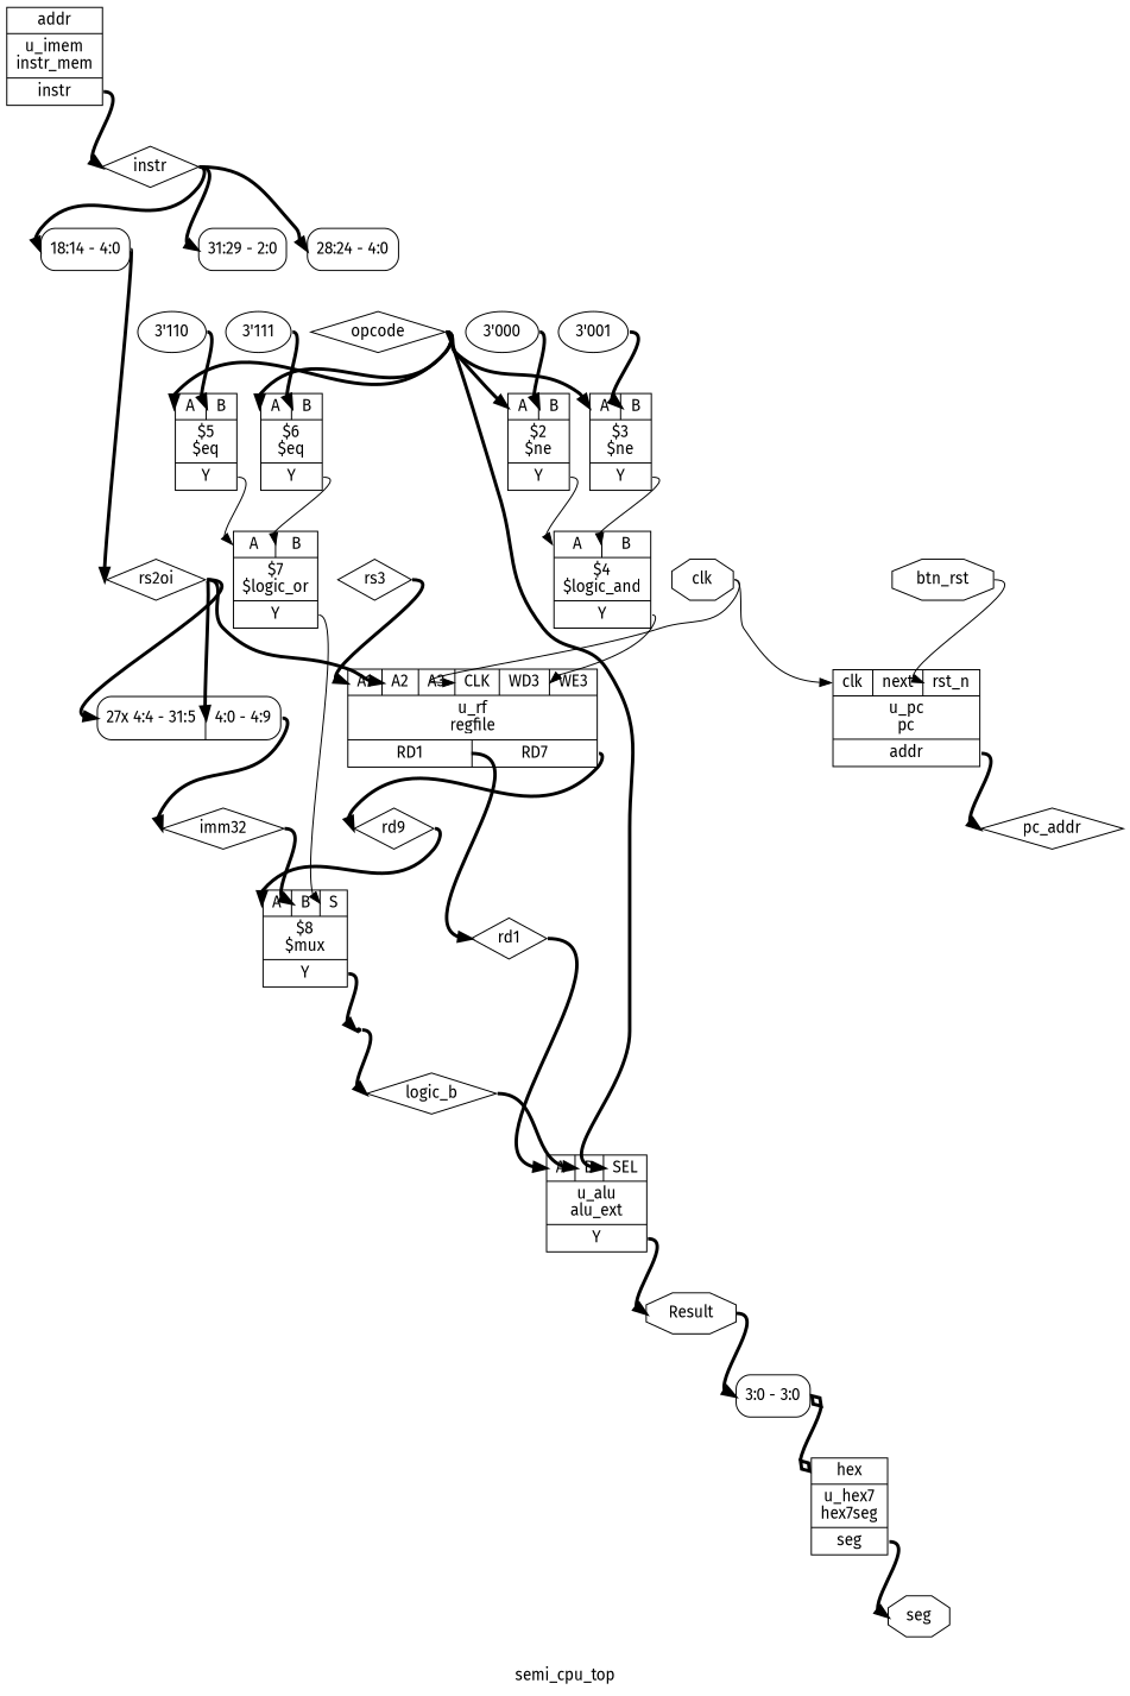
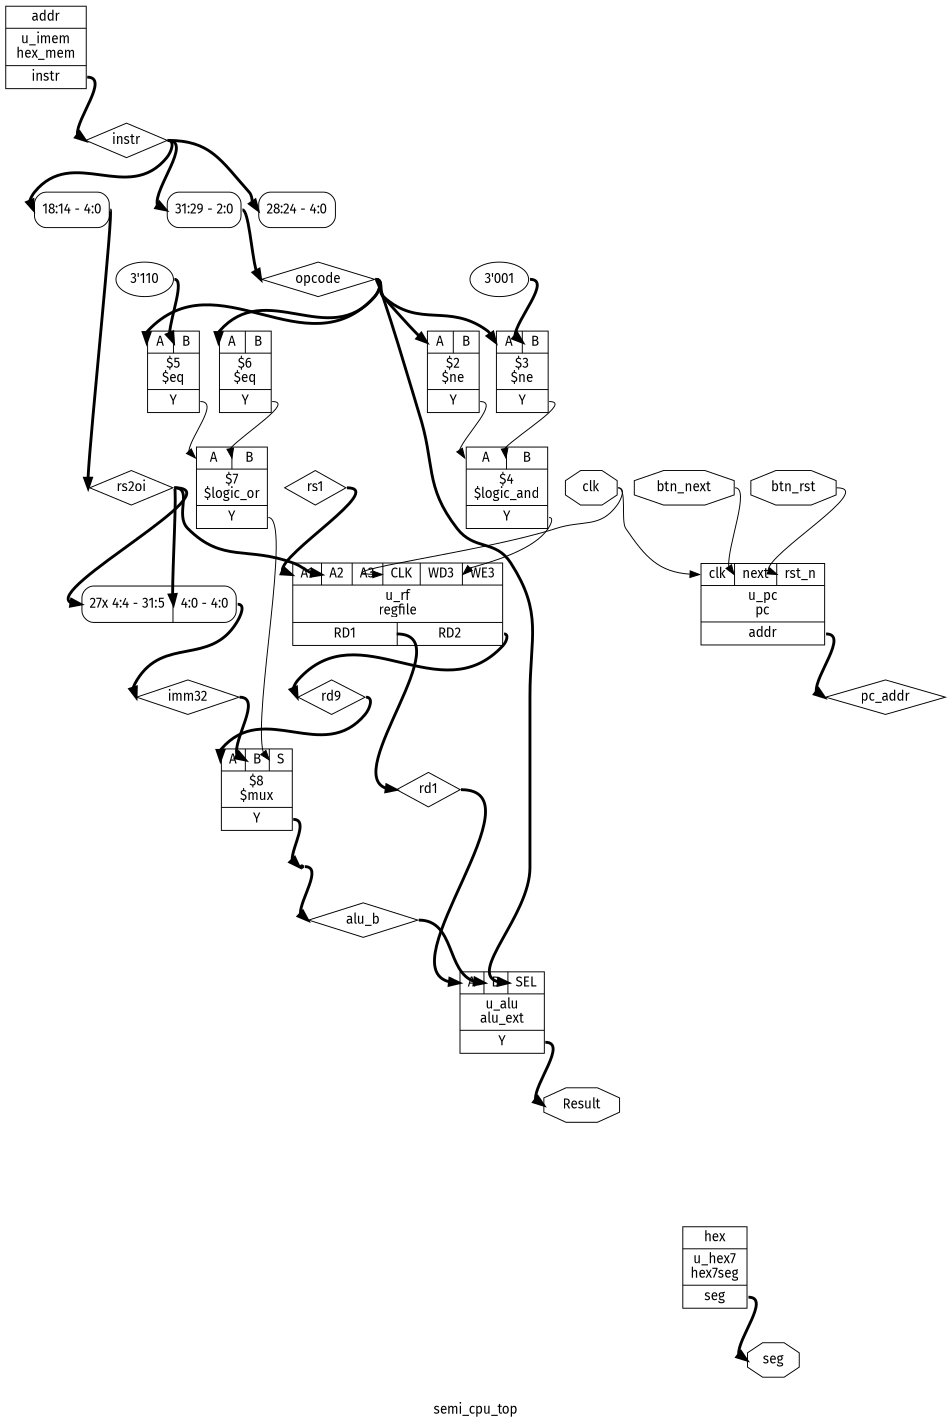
  digraph {
    fontname="Fira Sans"
    label=semi_cpu_top
    rankdir=TB
    remincross=true
    node [color=black fontcolor=black fontname="Fira Sans" shape=record]
    edge [color=black fontcolor=black fontname="Fira Sans" headport=w style="setlinewidth(3)" tailport=e]
-   n1 [label=logic_b shape=diamond]
+   n1 [label=alu_b shape=diamond]
    n2 [label="{{<p25> A|<p26> B|<p27> SEL}|u_alu\nalu_ext|{<p28> Y}}" color="" fontcolor=""]
    n3 [label=Result shape=octagon]
    n4 [label=rd9 shape=diamond]
    n5 [label="{{<p25> A|<p26> B|<p30> S}|$8\n$mux|{<p28> Y}}" color="" fontcolor=""]
    x10 [shape=point color="" fontcolor=""]
    n7 [label=rd1 shape=diamond]
    n8 [label=imm32 shape=diamond]
    n9 [label=rs2oi shape=diamond]
-   n10 [label="{{<p38> A1|<p39> A2|<p40> A3|<p41> CLK|<p42> WD3|<p43> WE3}|u_rf\nregfile|{<p44> RD1|<p45> RD7}}" color="" fontcolor=""]
-   n11 [label="<s27> 27x 4:4 - 31:5 |<s0> 4:0 - 4:9 " style=rounded]
-   n12 [label=rs3 shape=diamond]
+   n10 [label="{{<p38> A1|<p39> A2|<p40> A3|<p41> CLK|<p42> WD3|<p43> WE3}|u_rf\nregfile|{<p44> RD1|<p45> RD2}}" color="" fontcolor=""]
+   n11 [label="<s27> 27x 4:4 - 31:5 |<s0> 4:0 - 4:0 " style=rounded]
+   n12 [label=rs1 shape=diamond]
    n13 [label=opcode shape=diamond]
    n14 [label="{{<p25> A|<p26> B}|$6\n$eq|{<p28> Y}}" color="" fontcolor=""]
    n15 [label="{{<p25> A|<p26> B}|$5\n$eq|{<p28> Y}}" color="" fontcolor=""]
    n16 [label="{{<p25> A|<p26> B}|$3\n$ne|{<p28> Y}}" color="" fontcolor=""]
    n17 [label="{{<p25> A|<p26> B}|$2\n$ne|{<p28> Y}}" color="" fontcolor=""]
    n18 [label="{{<p25> A|<p26> B}|$7\n$logic_or|{<p28> Y}}" color="" fontcolor=""]
    n19 [label="{{<p25> A|<p26> B}|$4\n$logic_and|{<p28> Y}}" color="" fontcolor=""]
    n20 [label=instr shape=diamond]
    n21 [label="<s0> 31:29 - 2:0 " style=rounded]
    n22 [label="<s0> 28:24 - 4:0 " style=rounded]
    n23 [label="<s0> 18:14 - 4:0 " style=rounded]
    n24 [label=pc_addr shape=diamond]
-   n25 [label="{{<p47> addr}|u_imem\ninstr_mem|{<p16> instr}}" color="" fontcolor=""]
+   n25 [label="{{<p47> addr}|u_imem\nhex_mem|{<p16> instr}}" color="" fontcolor=""]
    n26 [label=seg shape=octagon]
-   n27 [label="<s0> 3:0 - 3:0 " style=rounded]
    n28 [label="{{<p23> hex}|u_hex7\nhex7seg|{<p18> seg}}" color="" fontcolor=""]
    n29 [label=btn_rst shape=octagon]
    n30 [label="{{<p22> clk|<p49> next|<p50> rst_n}|u_pc\npc|{<p47> addr}}" color="" fontcolor=""]
+   n31 [label=btn_next shape=octagon]
    n32 [label=clk shape=octagon]
-   n33 [label="3'111" color="" fontcolor="" shape=""]
    n34 [label="3'110" color="" fontcolor="" shape=""]
    n35 [label="3'001" color="" fontcolor="" shape=""]
-   n36 [label="3'000" color="" fontcolor="" shape=""]
    n1 -> n2 [headport="p26:w"]
    n2 -> n3 [tailport="p28:e"]
-   n3 -> n27 [headport="s0:w"]
    n4 -> n5 [headport="p25:w"]
    n5 -> x10 [tailport="p28:e"]
    x10 -> n1
    n7 -> n2 [headport="p25:w"]
    n8 -> n5 [headport="p26:w"]
    n9 -> n10 [headport="p39:w"]
    n9 -> n11 [headport="s0:w"]
    n9 -> n11 [headport="s27:w"]
    n10 -> n4 [tailport="p45:e"]
    n10 -> n7 [tailport="p44:e"]
    n11 -> n8
    n12 -> n10 [headport="p38:w"]
    n13 -> n2 [headport="p27:w"]
    n13 -> n14 [headport="p25:w"]
    n13 -> n15 [headport="p25:w"]
    n13 -> n16 [headport="p25:w"]
    n13 -> n17 [headport="p25:w"]
    n14 -> n18 [headport="p26:w" tailport="p28:e" style=""]
    n15 -> n18 [headport="p25:w" tailport="p28:e" style=""]
    n16 -> n19 [headport="p26:w" tailport="p28:e" style=""]
    n17 -> n19 [headport="p25:w" tailport="p28:e" style=""]
    n18 -> n5 [headport="p30:w" tailport="p28:e" style=""]
    n19 -> n10 [headport="p43:w" tailport="p28:e" style=""]
    n20 -> n21 [headport="s0:w"]
    n20 -> n22 [headport="s0:w"]
    n20 -> n23 [headport="s0:w"]
+   n21 -> n13
    n23 -> n9
    n25 -> n20 [tailport="p16:e"]
-   n27 -> n28 [arrowhead=odiamond arrowtail=odiamond dir=both headport="p23:w"]
    n28 -> n26 [tailport="p18:e"]
    n29 -> n30 [headport="p50:w" style=""]
    n30 -> n24 [tailport="p47:e"]
+   n31 -> n30 [headport="p49:w" style=""]
    n32 -> n10 [headport="p41:w" style=""]
    n32 -> n30 [headport="p22:w" style=""]
-   n33 -> n14 [headport="p26:w"]
    n34 -> n15 [headport="p26:w"]
    n35 -> n16 [headport="p26:w"]
-   n36 -> n17 [headport="p26:w"]
  }
